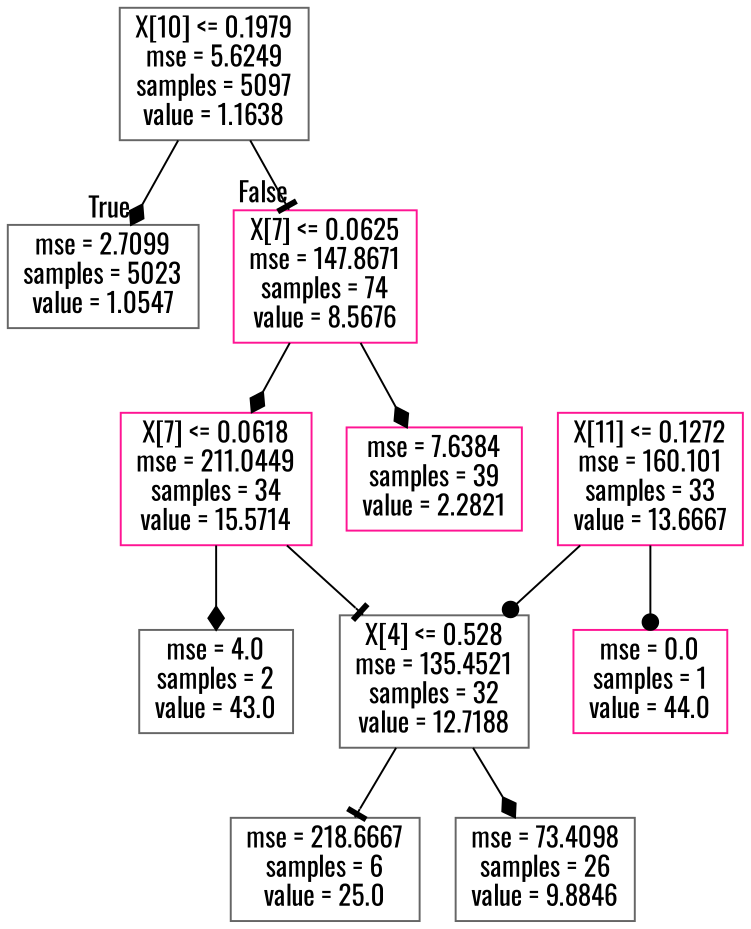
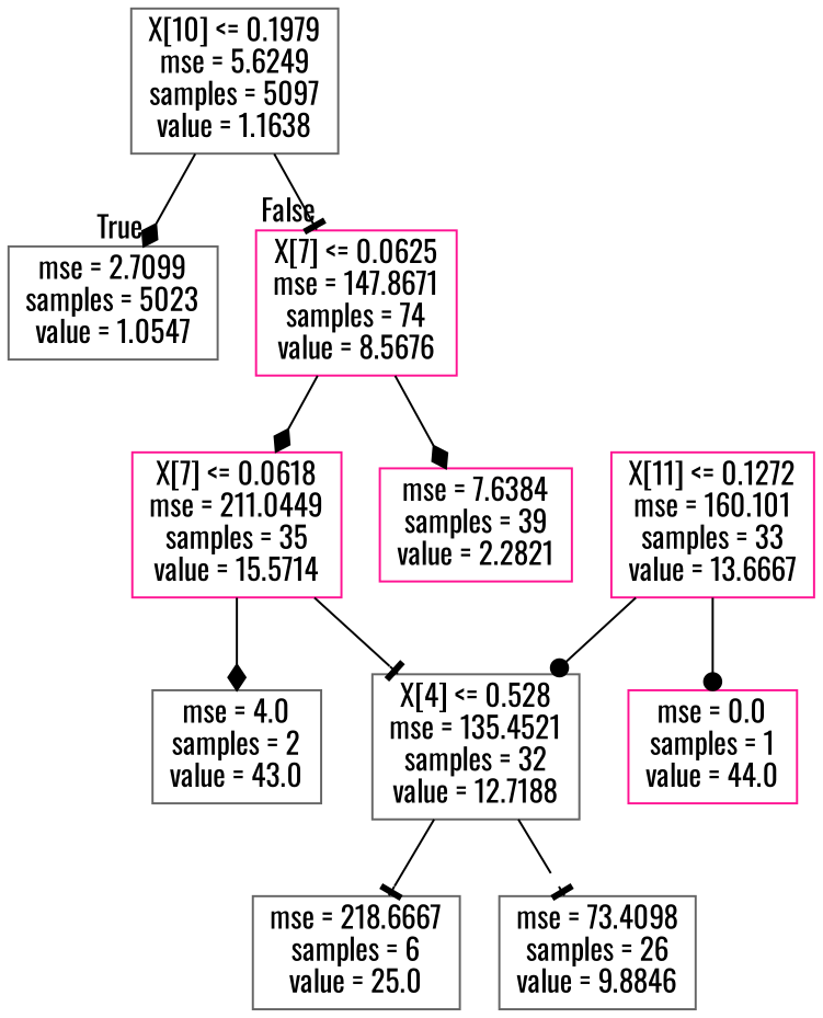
  digraph {
    fontname=Oswald
    node [color=gray40 fontname=Oswald shape=box]
    edge [arrowhead=diamond fontname=Oswald]
    n1 [label="X[10] <= 0.1979\nmse = 5.6249\nsamples = 5097\nvalue = 1.1638"]
    n2 [label="mse = 2.7099\nsamples = 5023\nvalue = 1.0547"]
    n3 [color=deeppink label="X[7] <= 0.0625\nmse = 147.8671\nsamples = 74\nvalue = 8.5676"]
-   n4 [color=deeppink label="X[7] <= 0.0618\nmse = 211.0449\nsamples = 34\nvalue = 15.5714"]
+   n4 [color=deeppink label="X[7] <= 0.0618\nmse = 211.0449\nsamples = 35\nvalue = 15.5714"]
    n5 [color=deeppink label="mse = 7.6384\nsamples = 39\nvalue = 2.2821"]
    n6 [label="mse = 4.0\nsamples = 2\nvalue = 43.0"]
    n7 [label="X[4] <= 0.528\nmse = 135.4521\nsamples = 32\nvalue = 12.7188"]
    n8 [color=deeppink label="X[11] <= 0.1272\nmse = 160.101\nsamples = 33\nvalue = 13.6667"]
    n9 [color=deeppink label="mse = 0.0\nsamples = 1\nvalue = 44.0"]
    n10 [label="mse = 218.6667\nsamples = 6\nvalue = 25.0"]
    n11 [label="mse = 73.4098\nsamples = 26\nvalue = 9.8846"]
    n1 -> n2 [headlabel=True labelangle=45 labeldistance=2.5]
    n1 -> n3 [arrowhead=tee headlabel=False labelangle=-45 labeldistance=2.5]
    n3 -> n4
    n3 -> n5
    n4 -> n6
    n4 -> n7 [arrowhead=tee]
    n7 -> n10 [arrowhead=tee]
-   n7 -> n11
+   n7 -> n11 [arrowhead=tee]
    n8 -> n7 [arrowhead=dot]
    n8 -> n9 [arrowhead=dot]
  }
